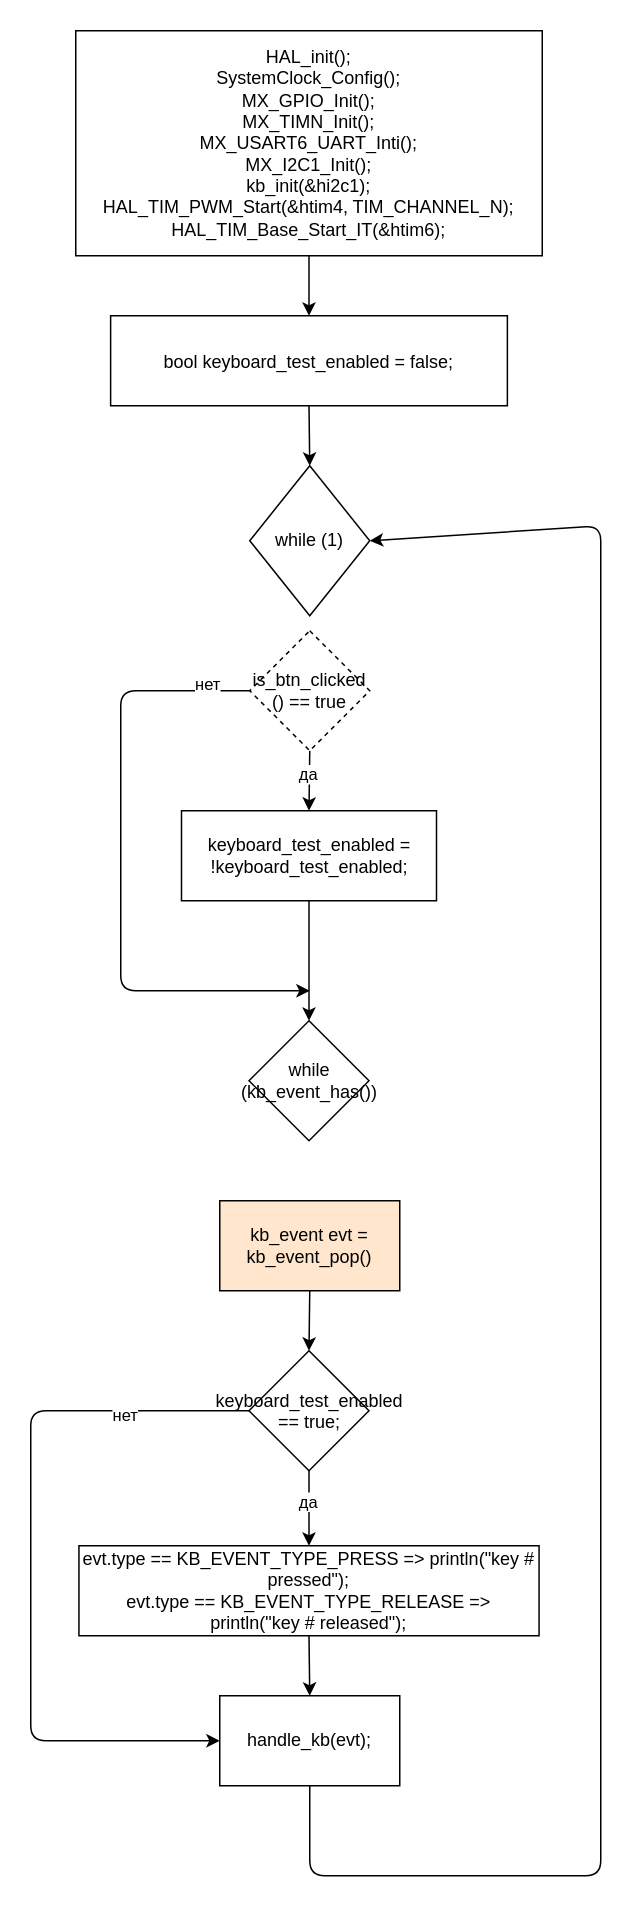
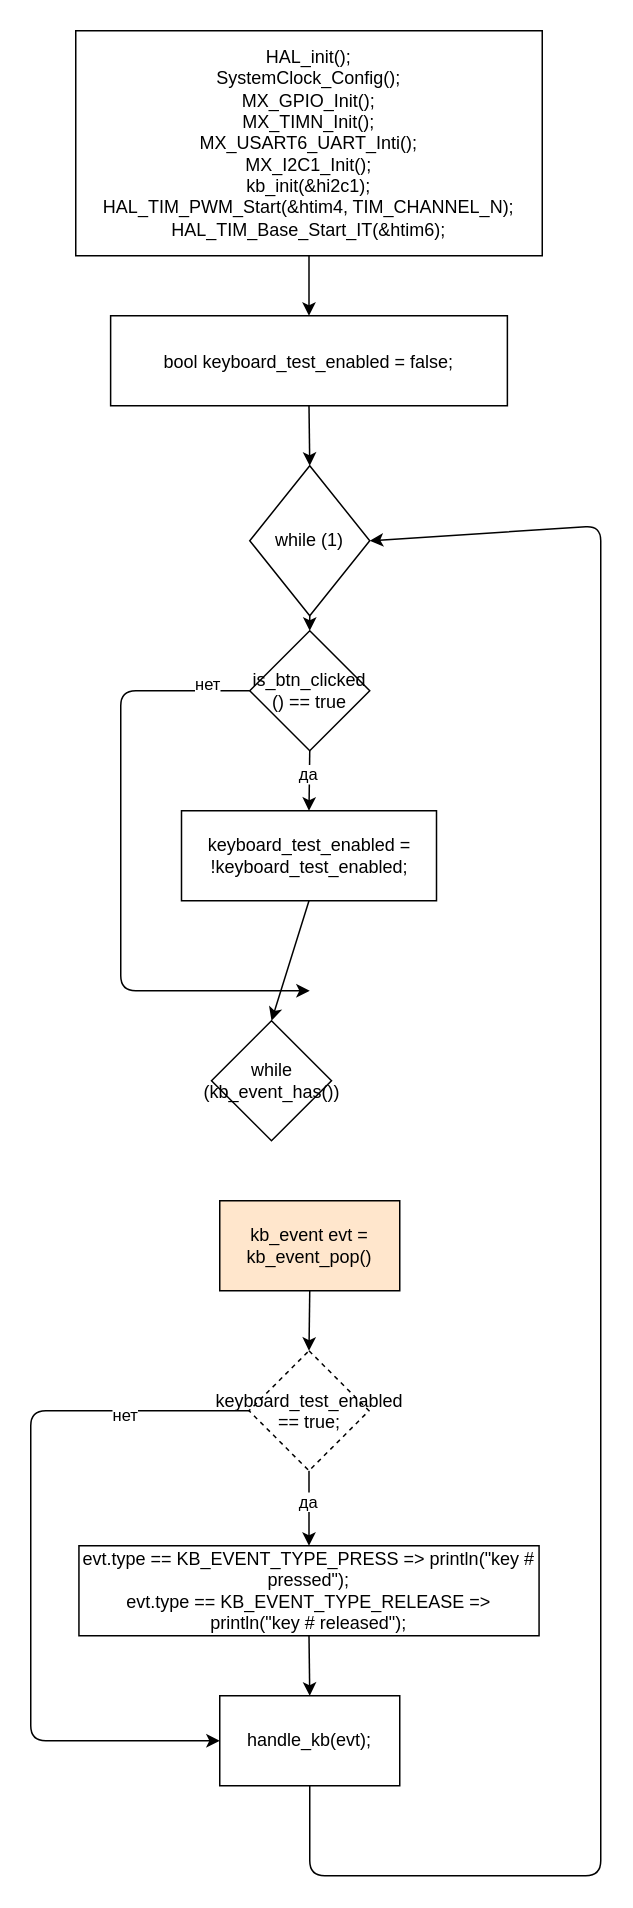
  <mxCell id="0" />
  <mxCell id="1" parent="0" />
  <mxCell id="2" style="edgeStyle=none;html=1;exitX=0.5;exitY=1;exitDx=0;exitDy=0;entryX=0.5;entryY=0;entryDx=0;entryDy=0;fontFamily=Helvetica;fontColor=#000000;" parent="1" source="3" target="5" edge="1"><mxGeometry relative="1" as="geometry" /></mxCell>
  <mxCell id="3" value="HAL_init();&lt;br&gt;SystemClock_Config();&lt;br&gt;MX_GPIO_Init();&lt;br&gt;MX_TIMN_Init();&lt;br&gt;MX_USART6_UART_Inti();&lt;br&gt;MX_I2C1_Init();&lt;br&gt;kb_init(&amp;amp;hi2c1);&lt;br&gt;HAL_TIM_PWM_Start(&amp;amp;htim4, TIM_CHANNEL_N);&lt;br&gt;HAL_TIM_Base_Start_IT(&amp;amp;htim6);" style="rounded=0;whiteSpace=wrap;html=1;fontColor=#000000;" parent="1" vertex="1"><mxGeometry x="50" width="311" height="150" as="geometry" y="20" /></mxCell>
  <mxCell id="4" style="edgeStyle=none;html=1;exitX=0.5;exitY=1;exitDx=0;exitDy=0;entryX=0.5;entryY=0;entryDx=0;entryDy=0;fontFamily=Helvetica;fontColor=#000000;" parent="1" source="5" target="7" edge="1"><mxGeometry relative="1" as="geometry" /></mxCell>
  <mxCell id="5" value="&lt;p class=&quot;p1&quot; style=&quot;margin: 0px; font-stretch: normal; line-height: normal;&quot;&gt;&lt;font&gt;bool keyboard_test_enabled = false;&lt;/font&gt;&lt;/p&gt;" style="rounded=0;whiteSpace=wrap;html=1;fontFamily=Helvetica;fontColor=#000000;" parent="1" vertex="1"><mxGeometry x="73.25" y="210" width="264.5" height="60" as="geometry" /></mxCell>
+ <mxCell id="6" style="edgeStyle=none;html=1;exitX=0.5;exitY=1;exitDx=0;exitDy=0;entryX=0.5;entryY=0;entryDx=0;entryDy=0;fontFamily=Helvetica;fontColor=#000000;" parent="1" source="7" target="12" edge="1"><mxGeometry relative="1" as="geometry" /></mxCell>
  <mxCell id="7" value="while (1)" style="rhombus;whiteSpace=wrap;html=1;fontFamily=Helvetica;fontColor=#000000;" parent="1" vertex="1"><mxGeometry x="166" y="310" width="80" height="100" as="geometry" /></mxCell>
  <mxCell id="8" style="edgeStyle=none;html=1;exitX=0.5;exitY=1;exitDx=0;exitDy=0;entryX=0.5;entryY=0;entryDx=0;entryDy=0;fontFamily=Helvetica;fontColor=#000000;" parent="1" source="12" target="14" edge="1"><mxGeometry relative="1" as="geometry" /></mxCell>
  <mxCell id="9" value="да" style="edgeLabel;html=1;align=center;verticalAlign=middle;resizable=0;points=[];fontFamily=Helvetica;fontColor=#000000;" parent="8" vertex="1" connectable="0"><mxGeometry x="-0.197" y="-1" relative="1" as="geometry"><mxPoint as="offset" /></mxGeometry></mxCell>
  <mxCell id="10" style="edgeStyle=none;html=1;exitX=0;exitY=0.5;exitDx=0;exitDy=0;fontFamily=Helvetica;fontColor=#000000;" parent="1" source="12" edge="1"><mxGeometry relative="1" as="geometry"><mxPoint x="206" y="660" as="targetPoint" /><Array as="points"><mxPoint x="80" y="460" /><mxPoint x="80" y="660" /></Array></mxGeometry></mxCell>
  <mxCell id="11" value="нет" style="edgeLabel;html=1;align=center;verticalAlign=middle;resizable=0;points=[];fontFamily=Helvetica;fontColor=#000000;" parent="10" vertex="1" connectable="0"><mxGeometry x="-0.857" y="-5" relative="1" as="geometry"><mxPoint as="offset" /></mxGeometry></mxCell>
- <mxCell id="12" value="is_btn_clicked () == true" style="rhombus;whiteSpace=wrap;html=1;fontFamily=Helvetica;fontColor=#000000;dashed=1;" parent="1" vertex="1"><mxGeometry x="166" y="420" width="80" height="80" as="geometry" /></mxCell>
+ <mxCell id="12" value="is_btn_clicked () == true" style="rhombus;whiteSpace=wrap;html=1;fontFamily=Helvetica;fontColor=#000000;" parent="1" vertex="1"><mxGeometry x="166" y="420" width="80" height="80" as="geometry" /></mxCell>
  <mxCell id="13" style="edgeStyle=none;html=1;exitX=0.5;exitY=1;exitDx=0;exitDy=0;fontFamily=Helvetica;fontColor=#000000;entryX=0.5;entryY=0;entryDx=0;entryDy=0;" parent="1" source="14" target="15" edge="1"><mxGeometry relative="1" as="geometry"><mxPoint x="230" y="670" as="targetPoint" /></mxGeometry></mxCell>
  <mxCell id="14" value="&lt;span&gt;keyboard_test_enabled = !&lt;/span&gt;keyboard_test_enabled&lt;span&gt;;&lt;/span&gt;" style="rounded=0;whiteSpace=wrap;html=1;fontFamily=Helvetica;fontColor=#000000;" parent="1" vertex="1"><mxGeometry x="120.5" y="540" width="170" height="60" as="geometry" /></mxCell>
- <mxCell id="15" value="&lt;span&gt;while (kb_event_has())&lt;/span&gt;" style="rhombus;whiteSpace=wrap;html=1;fontFamily=Helvetica;fontColor=#000000;" parent="1" vertex="1"><mxGeometry x="165.5" y="680" width="80" height="80" as="geometry" /></mxCell>
+ <mxCell id="15" value="&lt;span&gt;while (kb_event_has())&lt;/span&gt;" style="rhombus;whiteSpace=wrap;html=1;fontFamily=Helvetica;fontColor=#000000;" parent="1" vertex="1"><mxGeometry x="140.5" y="680" width="80" height="80" as="geometry" /></mxCell>
  <mxCell id="16" style="edgeStyle=none;html=1;exitX=0.5;exitY=1;exitDx=0;exitDy=0;entryX=0.5;entryY=0;entryDx=0;entryDy=0;fontFamily=Helvetica;fontColor=#000000;" parent="1" source="17" target="22" edge="1"><mxGeometry relative="1" as="geometry" /></mxCell>
  <mxCell id="17" value="kb_event evt = kb_event_pop()" style="rounded=0;whiteSpace=wrap;html=1;fontFamily=Helvetica;fontColor=#000000;fillColor=#ffe6cc;" parent="1" vertex="1"><mxGeometry x="146" y="800" width="120" height="60" as="geometry" /></mxCell>
  <mxCell id="18" style="edgeStyle=none;html=1;exitX=0.5;exitY=1;exitDx=0;exitDy=0;fontFamily=Helvetica;fontColor=#000000;entryX=0.5;entryY=0;entryDx=0;entryDy=0;" parent="1" source="22" target="25" edge="1"><mxGeometry relative="1" as="geometry"><mxPoint x="170" y="1000" as="targetPoint" /></mxGeometry></mxCell>
  <mxCell id="19" value="да" style="edgeLabel;html=1;align=center;verticalAlign=middle;resizable=0;points=[];fontFamily=Helvetica;fontColor=#000000;" parent="18" vertex="1" connectable="0"><mxGeometry x="-0.206" y="-1" relative="1" as="geometry"><mxPoint as="offset" /></mxGeometry></mxCell>
  <mxCell id="20" style="edgeStyle=none;html=1;exitX=0;exitY=0.5;exitDx=0;exitDy=0;fontFamily=Helvetica;fontColor=#000000;entryX=0;entryY=0.5;entryDx=0;entryDy=0;" parent="1" source="22" target="23" edge="1"><mxGeometry relative="1" as="geometry"><mxPoint x="20" y="1150" as="targetPoint" /><Array as="points"><mxPoint x="20" y="940" /><mxPoint x="20" y="1160" /></Array></mxGeometry></mxCell>
  <mxCell id="21" value="нет" style="edgeLabel;html=1;align=center;verticalAlign=middle;resizable=0;points=[];fontFamily=Helvetica;fontColor=#000000;" parent="20" vertex="1" connectable="0"><mxGeometry x="-0.663" y="2" relative="1" as="geometry"><mxPoint as="offset" /></mxGeometry></mxCell>
- <mxCell id="22" value="&lt;p class=&quot;p1&quot; style=&quot;margin: 0px ; font-stretch: normal ; line-height: normal&quot;&gt;keyboard_test_enabled == true;&lt;/p&gt;" style="rhombus;whiteSpace=wrap;html=1;fontFamily=Helvetica;fontColor=#000000;" parent="1" vertex="1"><mxGeometry x="165.5" y="900" width="80" height="80" as="geometry" /></mxCell>
+ <mxCell id="22" value="&lt;p class=&quot;p1&quot; style=&quot;margin: 0px ; font-stretch: normal ; line-height: normal&quot;&gt;keyboard_test_enabled == true;&lt;/p&gt;" style="rhombus;whiteSpace=wrap;html=1;fontFamily=Helvetica;fontColor=#000000;dashed=1;" parent="1" vertex="1"><mxGeometry x="165.5" y="900" width="80" height="80" as="geometry" /></mxCell>
  <mxCell id="23" value="handle_kb(evt);" style="rounded=0;whiteSpace=wrap;html=1;fontFamily=Helvetica;fontColor=#000000;" parent="1" vertex="1"><mxGeometry x="146" y="1130" width="120" height="60" as="geometry" /></mxCell>
  <mxCell id="24" style="edgeStyle=none;html=1;exitX=0.5;exitY=1;exitDx=0;exitDy=0;entryX=0.5;entryY=0;entryDx=0;entryDy=0;fontFamily=Helvetica;fontColor=#000000;" parent="1" source="25" target="23" edge="1"><mxGeometry relative="1" as="geometry" /></mxCell>
  <mxCell id="25" value="evt.type == KB_EVENT_TYPE_PRESS =&amp;gt; println(&quot;key # pressed&quot;);&lt;br&gt;evt.type == KB_EVENT_TYPE_RELEASE =&amp;gt; println(&quot;key # released&quot;);" style="rounded=0;whiteSpace=wrap;html=1;fontFamily=Helvetica;fontColor=#000000;" parent="1" vertex="1"><mxGeometry x="52.13" y="1030" width="306.75" height="60" as="geometry" /></mxCell>
  <mxCell id="26" value="" style="endArrow=classic;html=1;fontFamily=Helvetica;fontColor=#000000;exitX=0.5;exitY=1;exitDx=0;exitDy=0;entryX=1;entryY=0.5;entryDx=0;entryDy=0;" parent="1" source="23" target="7" edge="1"><mxGeometry width="50" height="50" relative="1" as="geometry"><mxPoint x="-10" y="940" as="sourcePoint" /><mxPoint x="400" y="360" as="targetPoint" /><Array as="points"><mxPoint x="206" y="1250" /><mxPoint x="400" y="1250" /><mxPoint x="400" y="350" /></Array></mxGeometry></mxCell>
